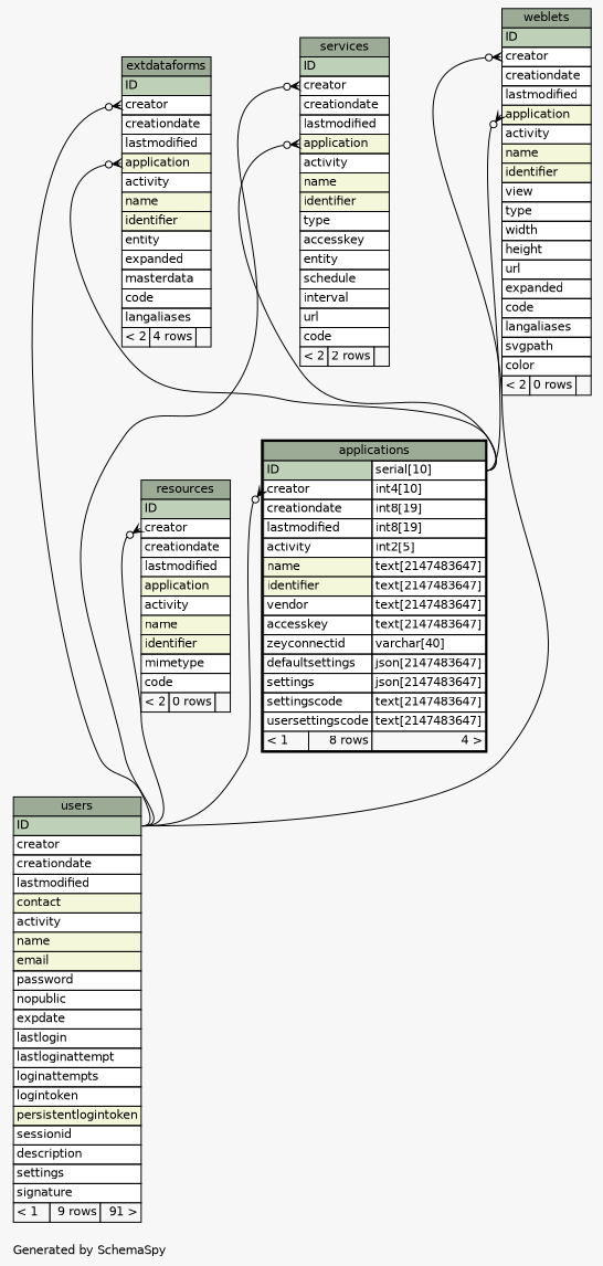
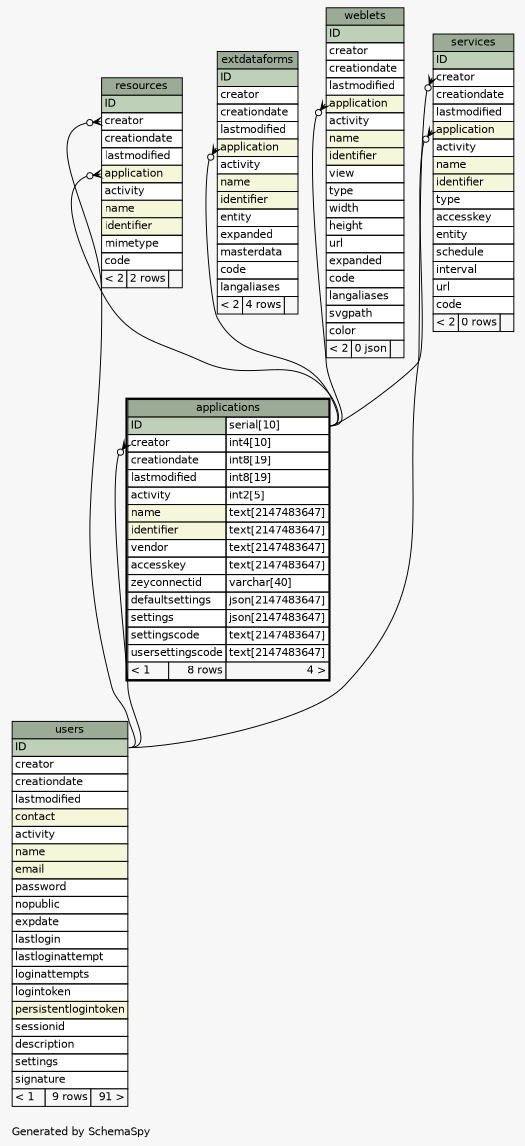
  digraph {
    bgcolor="#f7f7f7"
    fontname=Helvetica
    fontsize=11
    label="\nGenerated by SchemaSpy"
    labeljust=l
    nodesep=0.18
    rankdir=TB
    ranksep=0.46
    node [fontname=Helvetica fontsize=11 shape=plaintext]
    edge [arrowhead=none arrowsize=0.8 arrowtail=crowodot dir=back headport="ID:e" tailport="creator:w"]
    n1 [label=<     <TABLE BORDER="2" CELLBORDER="1" CELLSPACING="0" BGCOLOR="#ffffff">       <TR><TD COLSPAN="3" BGCOLOR="#9bab96" ALIGN="CENTER">applications</TD></TR>       <TR><TD PORT="ID" COLSPAN="2" BGCOLOR="#bed1b8" ALIGN="LEFT">ID</TD><TD PORT="ID.type" ALIGN="LEFT">serial[10]</TD></TR>       <TR><TD PORT="creator" COLSPAN="2" ALIGN="LEFT">creator</TD><TD PORT="creator.type" ALIGN="LEFT">int4[10]</TD></TR>       <TR><TD PORT="creationdate" COLSPAN="2" ALIGN="LEFT">creationdate</TD><TD PORT="creationdate.type" ALIGN="LEFT">int8[19]</TD></TR>       <TR><TD PORT="lastmodified" COLSPAN="2" ALIGN="LEFT">lastmodified</TD><TD PORT="lastmodified.type" ALIGN="LEFT">int8[19]</TD></TR>       <TR><TD PORT="activity" COLSPAN="2" ALIGN="LEFT">activity</TD><TD PORT="activity.type" ALIGN="LEFT">int2[5]</TD></TR>       <TR><TD PORT="name" COLSPAN="2" BGCOLOR="#f4f7da" ALIGN="LEFT">name</TD><TD PORT="name.type" ALIGN="LEFT">text[2147483647]</TD></TR>       <TR><TD PORT="identifier" COLSPAN="2" BGCOLOR="#f4f7da" ALIGN="LEFT">identifier</TD><TD PORT="identifier.type" ALIGN="LEFT">text[2147483647]</TD></TR>       <TR><TD PORT="vendor" COLSPAN="2" ALIGN="LEFT">vendor</TD><TD PORT="vendor.type" ALIGN="LEFT">text[2147483647]</TD></TR>       <TR><TD PORT="accesskey" COLSPAN="2" ALIGN="LEFT">accesskey</TD><TD PORT="accesskey.type" ALIGN="LEFT">text[2147483647]</TD></TR>       <TR><TD PORT="zeyconnectid" COLSPAN="2" ALIGN="LEFT">zeyconnectid</TD><TD PORT="zeyconnectid.type" ALIGN="LEFT">varchar[40]</TD></TR>       <TR><TD PORT="defaultsettings" COLSPAN="2" ALIGN="LEFT">defaultsettings</TD><TD PORT="defaultsettings.type" ALIGN="LEFT">json[2147483647]</TD></TR>       <TR><TD PORT="settings" COLSPAN="2" ALIGN="LEFT">settings</TD><TD PORT="settings.type" ALIGN="LEFT">json[2147483647]</TD></TR>       <TR><TD PORT="settingscode" COLSPAN="2" ALIGN="LEFT">settingscode</TD><TD PORT="settingscode.type" ALIGN="LEFT">text[2147483647]</TD></TR>       <TR><TD PORT="usersettingscode" COLSPAN="2" ALIGN="LEFT">usersettingscode</TD><TD PORT="usersettingscode.type" ALIGN="LEFT">text[2147483647]</TD></TR>       <TR><TD ALIGN="LEFT" BGCOLOR="#f7f7f7">&lt; 1</TD><TD ALIGN="RIGHT" BGCOLOR="#f7f7f7">8 rows</TD><TD ALIGN="RIGHT" BGCOLOR="#f7f7f7">4 &gt;</TD></TR>     </TABLE>>]
    n2 [label=<     <TABLE BORDER="0" CELLBORDER="1" CELLSPACING="0" BGCOLOR="#ffffff">       <TR><TD COLSPAN="3" BGCOLOR="#9bab96" ALIGN="CENTER">users</TD></TR>       <TR><TD PORT="ID" COLSPAN="3" BGCOLOR="#bed1b8" ALIGN="LEFT">ID</TD></TR>       <TR><TD PORT="creator" COLSPAN="3" ALIGN="LEFT">creator</TD></TR>       <TR><TD PORT="creationdate" COLSPAN="3" ALIGN="LEFT">creationdate</TD></TR>       <TR><TD PORT="lastmodified" COLSPAN="3" ALIGN="LEFT">lastmodified</TD></TR>       <TR><TD PORT="contact" COLSPAN="3" BGCOLOR="#f4f7da" ALIGN="LEFT">contact</TD></TR>       <TR><TD PORT="activity" COLSPAN="3" ALIGN="LEFT">activity</TD></TR>       <TR><TD PORT="name" COLSPAN="3" BGCOLOR="#f4f7da" ALIGN="LEFT">name</TD></TR>       <TR><TD PORT="email" COLSPAN="3" BGCOLOR="#f4f7da" ALIGN="LEFT">email</TD></TR>       <TR><TD PORT="password" COLSPAN="3" ALIGN="LEFT">password</TD></TR>       <TR><TD PORT="nopublic" COLSPAN="3" ALIGN="LEFT">nopublic</TD></TR>       <TR><TD PORT="expdate" COLSPAN="3" ALIGN="LEFT">expdate</TD></TR>       <TR><TD PORT="lastlogin" COLSPAN="3" ALIGN="LEFT">lastlogin</TD></TR>       <TR><TD PORT="lastloginattempt" COLSPAN="3" ALIGN="LEFT">lastloginattempt</TD></TR>       <TR><TD PORT="loginattempts" COLSPAN="3" ALIGN="LEFT">loginattempts</TD></TR>       <TR><TD PORT="logintoken" COLSPAN="3" ALIGN="LEFT">logintoken</TD></TR>       <TR><TD PORT="persistentlogintoken" COLSPAN="3" BGCOLOR="#f4f7da" ALIGN="LEFT">persistentlogintoken</TD></TR>       <TR><TD PORT="sessionid" COLSPAN="3" ALIGN="LEFT">sessionid</TD></TR>       <TR><TD PORT="description" COLSPAN="3" ALIGN="LEFT">description</TD></TR>       <TR><TD PORT="settings" COLSPAN="3" ALIGN="LEFT">settings</TD></TR>       <TR><TD PORT="signature" COLSPAN="3" ALIGN="LEFT">signature</TD></TR>       <TR><TD ALIGN="LEFT" BGCOLOR="#f7f7f7">&lt; 1</TD><TD ALIGN="RIGHT" BGCOLOR="#f7f7f7">9 rows</TD><TD ALIGN="RIGHT" BGCOLOR="#f7f7f7">91 &gt;</TD></TR>     </TABLE>>]
    n3 [label=<     <TABLE BORDER="0" CELLBORDER="1" CELLSPACING="0" BGCOLOR="#ffffff">       <TR><TD COLSPAN="3" BGCOLOR="#9bab96" ALIGN="CENTER">extdataforms</TD></TR>       <TR><TD PORT="ID" COLSPAN="3" BGCOLOR="#bed1b8" ALIGN="LEFT">ID</TD></TR>       <TR><TD PORT="creator" COLSPAN="3" ALIGN="LEFT">creator</TD></TR>       <TR><TD PORT="creationdate" COLSPAN="3" ALIGN="LEFT">creationdate</TD></TR>       <TR><TD PORT="lastmodified" COLSPAN="3" ALIGN="LEFT">lastmodified</TD></TR>       <TR><TD PORT="application" COLSPAN="3" BGCOLOR="#f4f7da" ALIGN="LEFT">application</TD></TR>       <TR><TD PORT="activity" COLSPAN="3" ALIGN="LEFT">activity</TD></TR>       <TR><TD PORT="name" COLSPAN="3" BGCOLOR="#f4f7da" ALIGN="LEFT">name</TD></TR>       <TR><TD PORT="identifier" COLSPAN="3" BGCOLOR="#f4f7da" ALIGN="LEFT">identifier</TD></TR>       <TR><TD PORT="entity" COLSPAN="3" ALIGN="LEFT">entity</TD></TR>       <TR><TD PORT="expanded" COLSPAN="3" ALIGN="LEFT">expanded</TD></TR>       <TR><TD PORT="masterdata" COLSPAN="3" ALIGN="LEFT">masterdata</TD></TR>       <TR><TD PORT="code" COLSPAN="3" ALIGN="LEFT">code</TD></TR>       <TR><TD PORT="langaliases" COLSPAN="3" ALIGN="LEFT">langaliases</TD></TR>       <TR><TD ALIGN="LEFT" BGCOLOR="#f7f7f7">&lt; 2</TD><TD ALIGN="RIGHT" BGCOLOR="#f7f7f7">4 rows</TD><TD ALIGN="RIGHT" BGCOLOR="#f7f7f7">  </TD></TR>     </TABLE>>]
-   n4 [label=<     <TABLE BORDER="0" CELLBORDER="1" CELLSPACING="0" BGCOLOR="#ffffff">       <TR><TD COLSPAN="3" BGCOLOR="#9bab96" ALIGN="CENTER">resources</TD></TR>       <TR><TD PORT="ID" COLSPAN="3" BGCOLOR="#bed1b8" ALIGN="LEFT">ID</TD></TR>       <TR><TD PORT="creator" COLSPAN="3" ALIGN="LEFT">creator</TD></TR>       <TR><TD PORT="creationdate" COLSPAN="3" ALIGN="LEFT">creationdate</TD></TR>       <TR><TD PORT="lastmodified" COLSPAN="3" ALIGN="LEFT">lastmodified</TD></TR>       <TR><TD PORT="application" COLSPAN="3" BGCOLOR="#f4f7da" ALIGN="LEFT">application</TD></TR>       <TR><TD PORT="activity" COLSPAN="3" ALIGN="LEFT">activity</TD></TR>       <TR><TD PORT="name" COLSPAN="3" BGCOLOR="#f4f7da" ALIGN="LEFT">name</TD></TR>       <TR><TD PORT="identifier" COLSPAN="3" BGCOLOR="#f4f7da" ALIGN="LEFT">identifier</TD></TR>       <TR><TD PORT="mimetype" COLSPAN="3" ALIGN="LEFT">mimetype</TD></TR>       <TR><TD PORT="code" COLSPAN="3" ALIGN="LEFT">code</TD></TR>       <TR><TD ALIGN="LEFT" BGCOLOR="#f7f7f7">&lt; 2</TD><TD ALIGN="RIGHT" BGCOLOR="#f7f7f7">0 rows</TD><TD ALIGN="RIGHT" BGCOLOR="#f7f7f7">  </TD></TR>     </TABLE>>]
-   n5 [label=<     <TABLE BORDER="0" CELLBORDER="1" CELLSPACING="0" BGCOLOR="#ffffff">       <TR><TD COLSPAN="3" BGCOLOR="#9bab96" ALIGN="CENTER">services</TD></TR>       <TR><TD PORT="ID" COLSPAN="3" BGCOLOR="#bed1b8" ALIGN="LEFT">ID</TD></TR>       <TR><TD PORT="creator" COLSPAN="3" ALIGN="LEFT">creator</TD></TR>       <TR><TD PORT="creationdate" COLSPAN="3" ALIGN="LEFT">creationdate</TD></TR>       <TR><TD PORT="lastmodified" COLSPAN="3" ALIGN="LEFT">lastmodified</TD></TR>       <TR><TD PORT="application" COLSPAN="3" BGCOLOR="#f4f7da" ALIGN="LEFT">application</TD></TR>       <TR><TD PORT="activity" COLSPAN="3" ALIGN="LEFT">activity</TD></TR>       <TR><TD PORT="name" COLSPAN="3" BGCOLOR="#f4f7da" ALIGN="LEFT">name</TD></TR>       <TR><TD PORT="identifier" COLSPAN="3" BGCOLOR="#f4f7da" ALIGN="LEFT">identifier</TD></TR>       <TR><TD PORT="type" COLSPAN="3" ALIGN="LEFT">type</TD></TR>       <TR><TD PORT="accesskey" COLSPAN="3" ALIGN="LEFT">accesskey</TD></TR>       <TR><TD PORT="entity" COLSPAN="3" ALIGN="LEFT">entity</TD></TR>       <TR><TD PORT="schedule" COLSPAN="3" ALIGN="LEFT">schedule</TD></TR>       <TR><TD PORT="interval" COLSPAN="3" ALIGN="LEFT">interval</TD></TR>       <TR><TD PORT="url" COLSPAN="3" ALIGN="LEFT">url</TD></TR>       <TR><TD PORT="code" COLSPAN="3" ALIGN="LEFT">code</TD></TR>       <TR><TD ALIGN="LEFT" BGCOLOR="#f7f7f7">&lt; 2</TD><TD ALIGN="RIGHT" BGCOLOR="#f7f7f7">2 rows</TD><TD ALIGN="RIGHT" BGCOLOR="#f7f7f7">  </TD></TR>     </TABLE>>]
-   n6 [label=<     <TABLE BORDER="0" CELLBORDER="1" CELLSPACING="0" BGCOLOR="#ffffff">       <TR><TD COLSPAN="3" BGCOLOR="#9bab96" ALIGN="CENTER">weblets</TD></TR>       <TR><TD PORT="ID" COLSPAN="3" BGCOLOR="#bed1b8" ALIGN="LEFT">ID</TD></TR>       <TR><TD PORT="creator" COLSPAN="3" ALIGN="LEFT">creator</TD></TR>       <TR><TD PORT="creationdate" COLSPAN="3" ALIGN="LEFT">creationdate</TD></TR>       <TR><TD PORT="lastmodified" COLSPAN="3" ALIGN="LEFT">lastmodified</TD></TR>       <TR><TD PORT="application" COLSPAN="3" BGCOLOR="#f4f7da" ALIGN="LEFT">application</TD></TR>       <TR><TD PORT="activity" COLSPAN="3" ALIGN="LEFT">activity</TD></TR>       <TR><TD PORT="name" COLSPAN="3" BGCOLOR="#f4f7da" ALIGN="LEFT">name</TD></TR>       <TR><TD PORT="identifier" COLSPAN="3" BGCOLOR="#f4f7da" ALIGN="LEFT">identifier</TD></TR>       <TR><TD PORT="view" COLSPAN="3" ALIGN="LEFT">view</TD></TR>       <TR><TD PORT="type" COLSPAN="3" ALIGN="LEFT">type</TD></TR>       <TR><TD PORT="width" COLSPAN="3" ALIGN="LEFT">width</TD></TR>       <TR><TD PORT="height" COLSPAN="3" ALIGN="LEFT">height</TD></TR>       <TR><TD PORT="url" COLSPAN="3" ALIGN="LEFT">url</TD></TR>       <TR><TD PORT="expanded" COLSPAN="3" ALIGN="LEFT">expanded</TD></TR>       <TR><TD PORT="code" COLSPAN="3" ALIGN="LEFT">code</TD></TR>       <TR><TD PORT="langaliases" COLSPAN="3" ALIGN="LEFT">langaliases</TD></TR>       <TR><TD PORT="svgpath" COLSPAN="3" ALIGN="LEFT">svgpath</TD></TR>       <TR><TD PORT="color" COLSPAN="3" ALIGN="LEFT">color</TD></TR>       <TR><TD ALIGN="LEFT" BGCOLOR="#f7f7f7">&lt; 2</TD><TD ALIGN="RIGHT" BGCOLOR="#f7f7f7">0 rows</TD><TD ALIGN="RIGHT" BGCOLOR="#f7f7f7">  </TD></TR>     </TABLE>>]
+   n4 [label=<     <TABLE BORDER="0" CELLBORDER="1" CELLSPACING="0" BGCOLOR="#ffffff">       <TR><TD COLSPAN="3" BGCOLOR="#9bab96" ALIGN="CENTER">resources</TD></TR>       <TR><TD PORT="ID" COLSPAN="3" BGCOLOR="#bed1b8" ALIGN="LEFT">ID</TD></TR>       <TR><TD PORT="creator" COLSPAN="3" ALIGN="LEFT">creator</TD></TR>       <TR><TD PORT="creationdate" COLSPAN="3" ALIGN="LEFT">creationdate</TD></TR>       <TR><TD PORT="lastmodified" COLSPAN="3" ALIGN="LEFT">lastmodified</TD></TR>       <TR><TD PORT="application" COLSPAN="3" BGCOLOR="#f4f7da" ALIGN="LEFT">application</TD></TR>       <TR><TD PORT="activity" COLSPAN="3" ALIGN="LEFT">activity</TD></TR>       <TR><TD PORT="name" COLSPAN="3" BGCOLOR="#f4f7da" ALIGN="LEFT">name</TD></TR>       <TR><TD PORT="identifier" COLSPAN="3" BGCOLOR="#f4f7da" ALIGN="LEFT">identifier</TD></TR>       <TR><TD PORT="mimetype" COLSPAN="3" ALIGN="LEFT">mimetype</TD></TR>       <TR><TD PORT="code" COLSPAN="3" ALIGN="LEFT">code</TD></TR>       <TR><TD ALIGN="LEFT" BGCOLOR="#f7f7f7">&lt; 2</TD><TD ALIGN="RIGHT" BGCOLOR="#f7f7f7">2 rows</TD><TD ALIGN="RIGHT" BGCOLOR="#f7f7f7">  </TD></TR>     </TABLE>>]
+   n5 [label=<     <TABLE BORDER="0" CELLBORDER="1" CELLSPACING="0" BGCOLOR="#ffffff">       <TR><TD COLSPAN="3" BGCOLOR="#9bab96" ALIGN="CENTER">services</TD></TR>       <TR><TD PORT="ID" COLSPAN="3" BGCOLOR="#bed1b8" ALIGN="LEFT">ID</TD></TR>       <TR><TD PORT="creator" COLSPAN="3" ALIGN="LEFT">creator</TD></TR>       <TR><TD PORT="creationdate" COLSPAN="3" ALIGN="LEFT">creationdate</TD></TR>       <TR><TD PORT="lastmodified" COLSPAN="3" ALIGN="LEFT">lastmodified</TD></TR>       <TR><TD PORT="application" COLSPAN="3" BGCOLOR="#f4f7da" ALIGN="LEFT">application</TD></TR>       <TR><TD PORT="activity" COLSPAN="3" ALIGN="LEFT">activity</TD></TR>       <TR><TD PORT="name" COLSPAN="3" BGCOLOR="#f4f7da" ALIGN="LEFT">name</TD></TR>       <TR><TD PORT="identifier" COLSPAN="3" BGCOLOR="#f4f7da" ALIGN="LEFT">identifier</TD></TR>       <TR><TD PORT="type" COLSPAN="3" ALIGN="LEFT">type</TD></TR>       <TR><TD PORT="accesskey" COLSPAN="3" ALIGN="LEFT">accesskey</TD></TR>       <TR><TD PORT="entity" COLSPAN="3" ALIGN="LEFT">entity</TD></TR>       <TR><TD PORT="schedule" COLSPAN="3" ALIGN="LEFT">schedule</TD></TR>       <TR><TD PORT="interval" COLSPAN="3" ALIGN="LEFT">interval</TD></TR>       <TR><TD PORT="url" COLSPAN="3" ALIGN="LEFT">url</TD></TR>       <TR><TD PORT="code" COLSPAN="3" ALIGN="LEFT">code</TD></TR>       <TR><TD ALIGN="LEFT" BGCOLOR="#f7f7f7">&lt; 2</TD><TD ALIGN="RIGHT" BGCOLOR="#f7f7f7">0 rows</TD><TD ALIGN="RIGHT" BGCOLOR="#f7f7f7">  </TD></TR>     </TABLE>>]
+   n6 [label=<     <TABLE BORDER="0" CELLBORDER="1" CELLSPACING="0" BGCOLOR="#ffffff">       <TR><TD COLSPAN="3" BGCOLOR="#9bab96" ALIGN="CENTER">weblets</TD></TR>       <TR><TD PORT="ID" COLSPAN="3" BGCOLOR="#bed1b8" ALIGN="LEFT">ID</TD></TR>       <TR><TD PORT="creator" COLSPAN="3" ALIGN="LEFT">creator</TD></TR>       <TR><TD PORT="creationdate" COLSPAN="3" ALIGN="LEFT">creationdate</TD></TR>       <TR><TD PORT="lastmodified" COLSPAN="3" ALIGN="LEFT">lastmodified</TD></TR>       <TR><TD PORT="application" COLSPAN="3" BGCOLOR="#f4f7da" ALIGN="LEFT">application</TD></TR>       <TR><TD PORT="activity" COLSPAN="3" ALIGN="LEFT">activity</TD></TR>       <TR><TD PORT="name" COLSPAN="3" BGCOLOR="#f4f7da" ALIGN="LEFT">name</TD></TR>       <TR><TD PORT="identifier" COLSPAN="3" BGCOLOR="#f4f7da" ALIGN="LEFT">identifier</TD></TR>       <TR><TD PORT="view" COLSPAN="3" ALIGN="LEFT">view</TD></TR>       <TR><TD PORT="type" COLSPAN="3" ALIGN="LEFT">type</TD></TR>       <TR><TD PORT="width" COLSPAN="3" ALIGN="LEFT">width</TD></TR>       <TR><TD PORT="height" COLSPAN="3" ALIGN="LEFT">height</TD></TR>       <TR><TD PORT="url" COLSPAN="3" ALIGN="LEFT">url</TD></TR>       <TR><TD PORT="expanded" COLSPAN="3" ALIGN="LEFT">expanded</TD></TR>       <TR><TD PORT="code" COLSPAN="3" ALIGN="LEFT">code</TD></TR>       <TR><TD PORT="langaliases" COLSPAN="3" ALIGN="LEFT">langaliases</TD></TR>       <TR><TD PORT="svgpath" COLSPAN="3" ALIGN="LEFT">svgpath</TD></TR>       <TR><TD PORT="color" COLSPAN="3" ALIGN="LEFT">color</TD></TR>       <TR><TD ALIGN="LEFT" BGCOLOR="#f7f7f7">&lt; 2</TD><TD ALIGN="RIGHT" BGCOLOR="#f7f7f7">0 json</TD><TD ALIGN="RIGHT" BGCOLOR="#f7f7f7">  </TD></TR>     </TABLE>>]
    n1 -> n2
    n3 -> n1 [headport="ID.type:e" tailport="application:w"]
-   n3 -> n2
+   n4 -> n1 [headport="ID.type:e" tailport="application:w"]
    n4 -> n2
    n5 -> n1 [headport="ID.type:e" tailport="application:w"]
    n5 -> n2
    n6 -> n1 [headport="ID.type:e" tailport="application:w"]
-   n6 -> n2
  }
